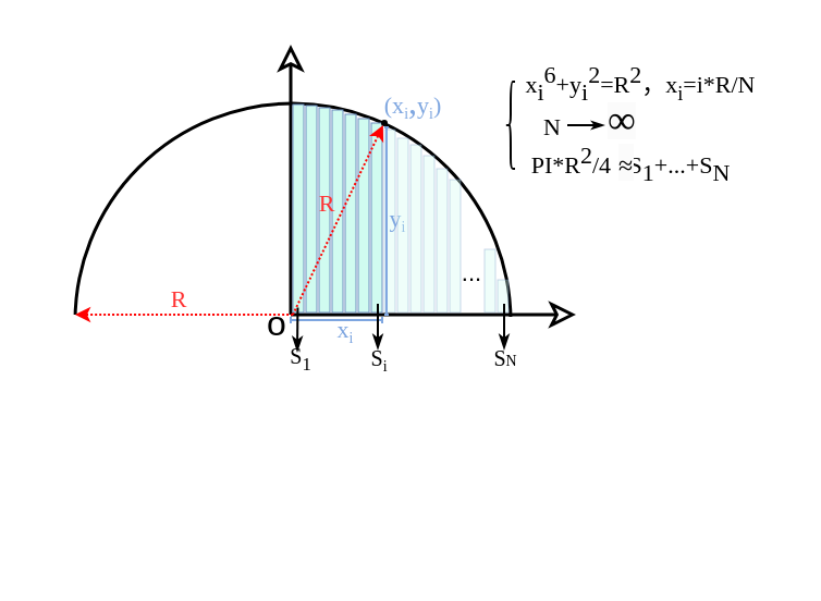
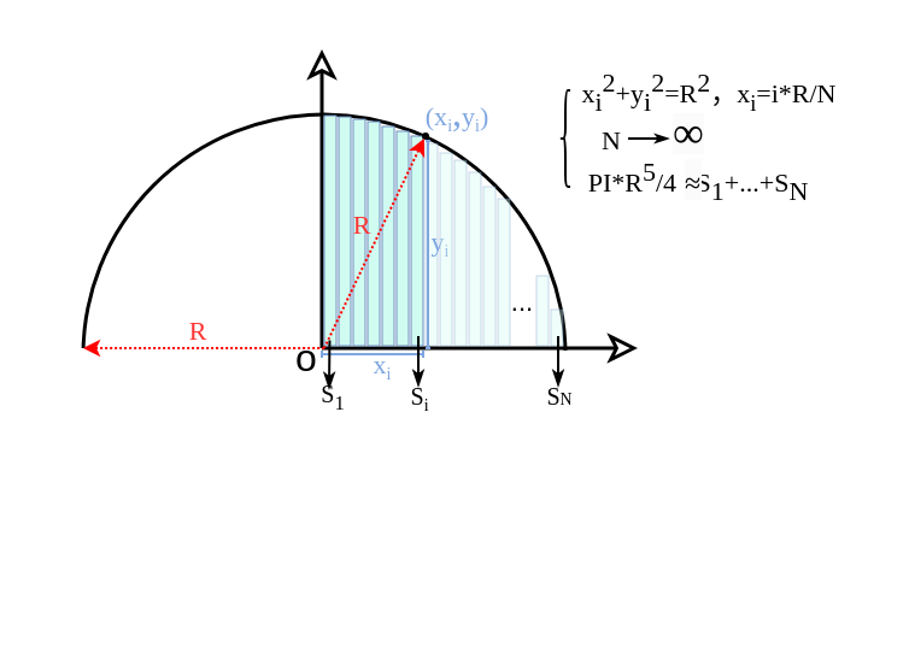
  <mxCell id="0" />
  <mxCell id="1" parent="0" />
  <mxCell id="2" value="&lt;span style=&quot;color: rgb(0, 0, 0); font-style: normal; font-variant-ligatures: normal; font-variant-caps: normal; font-weight: 400; letter-spacing: normal; orphans: 2; text-align: center; text-indent: 0px; text-transform: none; widows: 2; word-spacing: 0px; -webkit-text-stroke-width: 0px; background-color: rgb(251, 251, 251); text-decoration-thickness: initial; text-decoration-style: initial; text-decoration-color: initial; float: none; display: inline !important;&quot;&gt;&lt;font style=&quot;font-size: 18px;&quot;&gt;∞&lt;/font&gt;&lt;/span&gt;" style="text;whiteSpace=wrap;html=1;fontSize=16;fontFamily=Comic Sans MS;" parent="1" vertex="1"><mxGeometry x="277" y="38" width="20" height="2" as="geometry" /></mxCell>
  <mxCell id="3" value="" style="ellipse;whiteSpace=wrap;html=1;aspect=fixed;fontSize=16;fillStyle=auto;fillColor=#FFFFFF;strokeWidth=1.5;" parent="1" vertex="1"><mxGeometry x="34" y="47" width="200" height="200" as="geometry" /></mxCell>
  <mxCell id="4" value="" style="rounded=0;whiteSpace=wrap;html=1;fontSize=16;fillColor=#d0fbf0;strokeColor=#6c8ebf;strokeWidth=0.5;spacingLeft=0;opacity=35;" parent="1" vertex="1"><mxGeometry x="176" y="59" width="5" height="84" as="geometry" /></mxCell>
  <mxCell id="5" value="" style="endArrow=classic;html=1;rounded=0;fontSize=12;startSize=8;endSize=8;curved=1;strokeWidth=1.5;endFill=0;" parent="1" edge="1"><mxGeometry width="50" height="50" relative="1" as="geometry"><mxPoint x="133" y="144" as="sourcePoint" /><mxPoint x="264" y="144" as="targetPoint" /></mxGeometry></mxCell>
  <mxCell id="6" value="" style="endArrow=classic;html=1;rounded=0;fontSize=12;startSize=8;endSize=8;curved=1;strokeWidth=1.5;endFill=0;" parent="1" edge="1"><mxGeometry width="50" height="50" relative="1" as="geometry"><mxPoint x="133" y="144" as="sourcePoint" /><mxPoint x="133" y="20" as="targetPoint" /></mxGeometry></mxCell>
  <mxCell id="7" value="" style="rounded=0;whiteSpace=wrap;html=1;fontSize=16;fillColor=#d0fbee;strokeColor=#6c8ebf;strokeWidth=0.5;spacingLeft=0;fillStyle=auto;" parent="1" vertex="1"><mxGeometry x="134" y="47.5" width="5" height="95.5" as="geometry" /></mxCell>
  <mxCell id="8" value="o" style="text;strokeColor=none;fillColor=none;html=1;align=center;verticalAlign=middle;whiteSpace=wrap;rounded=0;fontSize=16;" parent="1" vertex="1"><mxGeometry x="117" y="138" width="20" height="20" as="geometry" /></mxCell>
  <mxCell id="9" value="" style="rounded=0;whiteSpace=wrap;html=1;fontSize=16;fillColor=#d0fbf0;strokeColor=#6c8ebf;strokeWidth=0.5;spacingLeft=0;" parent="1" vertex="1"><mxGeometry x="140" y="48" width="5" height="95" as="geometry" /></mxCell>
  <mxCell id="10" value="" style="rounded=0;whiteSpace=wrap;html=1;fontSize=16;fillColor=#d0fbf0;strokeColor=#6c8ebf;strokeWidth=0.5;spacingLeft=0;" parent="1" vertex="1"><mxGeometry x="146" y="49" width="5" height="94" as="geometry" /></mxCell>
  <mxCell id="11" value="&lt;font color=&quot;#ff3333&quot; style=&quot;font-size: 11px;&quot;&gt;R&lt;/font&gt;" style="text;strokeColor=none;fillColor=none;html=1;align=center;verticalAlign=middle;whiteSpace=wrap;rounded=0;fontSize=16;fontFamily=Comic Sans MS;" parent="1" vertex="1"><mxGeometry x="72" y="125" width="20" height="19" as="geometry" /></mxCell>
  <mxCell id="12" value="" style="rounded=0;whiteSpace=wrap;html=1;fontSize=16;fillColor=#d0fbf0;strokeColor=#6c8ebf;strokeWidth=0.5;spacingLeft=0;" parent="1" vertex="1"><mxGeometry x="152" y="50" width="5" height="93" as="geometry" /></mxCell>
  <mxCell id="13" value="" style="rounded=0;whiteSpace=wrap;html=1;fontSize=16;fillColor=#d0fbf0;strokeColor=#6c8ebf;strokeWidth=0.5;spacingLeft=0;" parent="1" vertex="1"><mxGeometry x="158" y="52" width="5" height="91" as="geometry" /></mxCell>
  <mxCell id="14" value="" style="rounded=0;whiteSpace=wrap;html=1;fontSize=16;fillColor=#d0fbf0;strokeColor=#6c8ebf;strokeWidth=0.5;spacingLeft=0;" parent="1" vertex="1"><mxGeometry x="164" y="54" width="5" height="89" as="geometry" /></mxCell>
  <mxCell id="15" value="" style="rounded=0;whiteSpace=wrap;html=1;fontSize=16;fillColor=#d0fbf0;strokeColor=#6c8ebf;strokeWidth=0.5;spacingLeft=0;" parent="1" vertex="1"><mxGeometry x="170" y="56" width="5" height="87" as="geometry" /></mxCell>
  <mxCell id="16" value="&lt;font style=&quot;font-size: 11px;&quot;&gt;(x&lt;/font&gt;&lt;font style=&quot;font-size: 8.333px;&quot;&gt;&lt;sub&gt;i&lt;/sub&gt;&lt;/font&gt;&lt;font style=&quot;&quot;&gt;,&lt;span style=&quot;font-size: 11px;&quot;&gt;y&lt;/span&gt;&lt;span style=&quot;font-size: 8.333px;&quot;&gt;&lt;sub&gt;i&lt;/sub&gt;&lt;/span&gt;&lt;span style=&quot;font-size: 11px;&quot;&gt;)&lt;/span&gt;&lt;/font&gt;" style="text;strokeColor=none;fillColor=none;html=1;align=center;verticalAlign=middle;whiteSpace=wrap;rounded=0;fontSize=16;fontColor=#7EA6E0;fontFamily=Comic Sans MS;" parent="1" vertex="1"><mxGeometry x="170" y="40" width="39" height="12" as="geometry" /></mxCell>
  <mxCell id="17" value="" style="shape=crossbar;whiteSpace=wrap;html=1;rounded=1;fontSize=16;fillColor=#007FFF;strokeColor=#7EA6E0;" parent="1" vertex="1"><mxGeometry x="133" y="145" width="42" height="3" as="geometry" /></mxCell>
  <mxCell id="18" value="" style="shape=crossbar;whiteSpace=wrap;html=1;rounded=1;fontSize=16;rotation=-90;strokeColor=#7EA6E0;" parent="1" vertex="1"><mxGeometry x="134" y="100" width="86" height="2" as="geometry" /></mxCell>
  <mxCell id="19" value="" style="endArrow=classicThin;html=1;rounded=0;fontSize=12;startSize=8;endSize=4;curved=1;strokeColor=default;strokeWidth=1;endFill=1;exitX=0.443;exitY=0.977;exitDx=0;exitDy=0;exitPerimeter=0;" parent="1" source="7" edge="1"><mxGeometry width="50" height="50" relative="1" as="geometry"><mxPoint x="134" y="144" as="sourcePoint" /><mxPoint x="136" y="161" as="targetPoint" /></mxGeometry></mxCell>
  <mxCell id="20" value="&lt;font size=&quot;1&quot;&gt;S&lt;sub&gt;1&lt;/sub&gt;&lt;/font&gt;" style="text;html=1;strokeColor=none;fillColor=none;align=center;verticalAlign=middle;whiteSpace=wrap;rounded=0;fontSize=16;fontFamily=Comic Sans MS;" parent="1" vertex="1"><mxGeometry x="124.75" y="157" width="25.5" height="10" as="geometry" /></mxCell>
  <mxCell id="21" value="" style="ellipse;whiteSpace=wrap;html=1;aspect=fixed;fontSize=16;fillColor=#000000;" parent="1" vertex="1"><mxGeometry x="175" y="55" width="2" height="2" as="geometry" /></mxCell>
  <mxCell id="22" value="&lt;font style=&quot;&quot;&gt;&lt;span style=&quot;font-size: 11px;&quot;&gt;y&lt;/span&gt;&lt;span style=&quot;font-size: 8.333px;&quot;&gt;&lt;sub&gt;i&lt;/sub&gt;&lt;/span&gt;&lt;/font&gt;" style="text;strokeColor=none;fillColor=none;html=1;align=center;verticalAlign=middle;whiteSpace=wrap;rounded=0;fontSize=16;fontColor=#7EA6E0;fontFamily=Comic Sans MS;" parent="1" vertex="1"><mxGeometry x="172.5" y="90" width="19" height="15" as="geometry" /></mxCell>
  <mxCell id="23" value="&lt;font style=&quot;&quot;&gt;&lt;span style=&quot;font-size: 11px;&quot;&gt;x&lt;/span&gt;&lt;span style=&quot;font-size: 8.333px;&quot;&gt;&lt;sub&gt;i&lt;/sub&gt;&lt;/span&gt;&lt;/font&gt;" style="text;strokeColor=none;fillColor=none;html=1;align=center;verticalAlign=middle;whiteSpace=wrap;rounded=0;fontSize=16;fontColor=#7EA6E0;fontFamily=Comic Sans MS;" parent="1" vertex="1"><mxGeometry x="149" y="141" width="19" height="15" as="geometry" /></mxCell>
  <mxCell id="24" style="edgeStyle=none;curved=1;rounded=0;orthogonalLoop=1;jettySize=auto;html=1;entryX=0.707;entryY=0.05;entryDx=0;entryDy=0;fontSize=12;startSize=8;endSize=4;dashed=1;dashPattern=1 1;strokeColor=#FF0000;entryPerimeter=0;" parent="1" target="3" edge="1"><mxGeometry relative="1" as="geometry"><mxPoint x="134" y="144" as="sourcePoint" /><mxPoint x="73" y="86" as="targetPoint" /></mxGeometry></mxCell>
  <mxCell id="25" value="" style="rounded=0;whiteSpace=wrap;html=1;fontSize=16;fillColor=#d0fbf0;strokeColor=#6c8ebf;strokeWidth=0.5;spacingLeft=0;opacity=35;" parent="1" vertex="1"><mxGeometry x="182" y="63" width="5" height="80" as="geometry" /></mxCell>
  <mxCell id="26" value="" style="rounded=0;whiteSpace=wrap;html=1;fontSize=16;fillColor=#d0fbf0;strokeColor=#6c8ebf;strokeWidth=0.5;spacingLeft=0;opacity=35;" parent="1" vertex="1"><mxGeometry x="188" y="66" width="5" height="77" as="geometry" /></mxCell>
  <mxCell id="27" value="" style="rounded=0;whiteSpace=wrap;html=1;fontSize=16;fillColor=#d0fbf0;strokeColor=#6c8ebf;strokeWidth=0.5;spacingLeft=0;opacity=35;" parent="1" vertex="1"><mxGeometry x="194" y="71" width="5" height="72" as="geometry" /></mxCell>
  <mxCell id="28" value="" style="rounded=0;whiteSpace=wrap;html=1;fontSize=16;fillColor=#d0fbf0;strokeColor=#6c8ebf;strokeWidth=0.5;spacingLeft=0;opacity=35;" parent="1" vertex="1"><mxGeometry x="200" y="77" width="5" height="66" as="geometry" /></mxCell>
  <mxCell id="29" value="" style="rounded=0;whiteSpace=wrap;html=1;fontSize=16;fillColor=#d0fbf0;strokeColor=#6c8ebf;strokeWidth=0.5;spacingLeft=0;opacity=35;" parent="1" vertex="1"><mxGeometry x="206" y="82" width="5" height="61" as="geometry" /></mxCell>
  <mxCell id="30" value="&lt;span style=&quot;font-size: 11px;&quot;&gt;...&lt;/span&gt;" style="text;strokeColor=none;fillColor=none;html=1;align=center;verticalAlign=middle;whiteSpace=wrap;rounded=0;fontSize=16;" parent="1" vertex="1"><mxGeometry x="207" y="115" width="19" height="15" as="geometry" /></mxCell>
  <mxCell id="31" value="" style="rounded=0;whiteSpace=wrap;html=1;fontSize=16;strokeColor=none;" parent="1" vertex="1"><mxGeometry x="34" y="194" width="194" height="60" as="geometry" /></mxCell>
  <mxCell id="32" value="" style="rounded=0;whiteSpace=wrap;html=1;fontSize=16;strokeColor=none;" parent="1" vertex="1"><mxGeometry x="20" y="144" width="32" height="60" as="geometry" /></mxCell>
  <mxCell id="33" value="" style="rounded=0;whiteSpace=wrap;html=1;fontSize=16;strokeColor=none;" parent="1" vertex="1"><mxGeometry x="211" y="145" width="32" height="60" as="geometry" /></mxCell>
  <mxCell id="34" style="edgeStyle=none;curved=1;rounded=0;orthogonalLoop=1;jettySize=auto;html=1;fontSize=12;startSize=8;endSize=4;dashed=1;dashPattern=1 1;strokeColor=#FF0000;" parent="1" edge="1"><mxGeometry relative="1" as="geometry"><mxPoint x="134" y="144" as="sourcePoint" /><mxPoint x="34" y="144" as="targetPoint" /></mxGeometry></mxCell>
- <mxCell id="35" value="x&lt;sub style=&quot;font-size: 11px;&quot;&gt;i&lt;/sub&gt;&lt;sup style=&quot;font-size: 11px;&quot;&gt;6&lt;/sup&gt;+y&lt;sub style=&quot;font-size: 11px;&quot;&gt;i&lt;/sub&gt;&lt;sup style=&quot;font-size: 11px;&quot;&gt;2&lt;/sup&gt;=R&lt;sup style=&quot;font-size: 11px;&quot;&gt;2&lt;/sup&gt;，x&lt;sub style=&quot;border-color: var(--border-color);&quot;&gt;i&lt;/sub&gt;=i*R/N&lt;span style=&quot;font-size: 11px;&quot;&gt;&lt;br&gt;&lt;/span&gt;" style="text;html=1;strokeColor=none;fillColor=none;align=center;verticalAlign=middle;whiteSpace=wrap;rounded=0;fontSize=11;fontFamily=Comic Sans MS;" parent="1" vertex="1"><mxGeometry x="233" y="27" width="122" height="22" as="geometry" /></mxCell>
- <mxCell id="36" value="&lt;div style=&quot;text-align: left;&quot;&gt;&lt;span style=&quot;background-color: initial;&quot;&gt;PI*R&lt;/span&gt;&lt;sup style=&quot;background-color: initial; border-color: var(--border-color); font-size: 11px;&quot;&gt;2&lt;/sup&gt;&lt;span style=&quot;background-color: initial;&quot;&gt;/4&amp;nbsp; &amp;nbsp;S&lt;/span&gt;&lt;sub style=&quot;background-color: initial; border-color: var(--border-color); font-size: 11px;&quot;&gt;1&lt;/sub&gt;&lt;span style=&quot;background-color: initial;&quot;&gt;+...+S&lt;/span&gt;&lt;sub style=&quot;background-color: initial; border-color: var(--border-color); font-size: 11px;&quot;&gt;N&lt;/sub&gt;&lt;/div&gt;" style="text;html=1;strokeColor=none;fillColor=none;align=center;verticalAlign=middle;whiteSpace=wrap;rounded=0;fontSize=11;fontFamily=Comic Sans MS;" parent="1" vertex="1"><mxGeometry x="224.75" y="62" width="128.5" height="25" as="geometry" /></mxCell>
+ <mxCell id="35" value="x&lt;sub style=&quot;font-size: 11px;&quot;&gt;i&lt;/sub&gt;&lt;sup style=&quot;font-size: 11px;&quot;&gt;2&lt;/sup&gt;+y&lt;sub style=&quot;font-size: 11px;&quot;&gt;i&lt;/sub&gt;&lt;sup style=&quot;font-size: 11px;&quot;&gt;2&lt;/sup&gt;=R&lt;sup style=&quot;font-size: 11px;&quot;&gt;2&lt;/sup&gt;，x&lt;sub style=&quot;border-color: var(--border-color);&quot;&gt;i&lt;/sub&gt;=i*R/N&lt;span style=&quot;font-size: 11px;&quot;&gt;&lt;br&gt;&lt;/span&gt;" style="text;html=1;strokeColor=none;fillColor=none;align=center;verticalAlign=middle;whiteSpace=wrap;rounded=0;fontSize=11;fontFamily=Comic Sans MS;" parent="1" vertex="1"><mxGeometry x="233" y="27" width="122" height="22" as="geometry" /></mxCell>
+ <mxCell id="36" value="&lt;div style=&quot;text-align: left;&quot;&gt;&lt;span style=&quot;background-color: initial;&quot;&gt;PI*R&lt;/span&gt;&lt;sup style=&quot;background-color: initial; border-color: var(--border-color); font-size: 11px;&quot;&gt;5&lt;/sup&gt;&lt;span style=&quot;background-color: initial;&quot;&gt;/4&amp;nbsp; &amp;nbsp;S&lt;/span&gt;&lt;sub style=&quot;background-color: initial; border-color: var(--border-color); font-size: 11px;&quot;&gt;1&lt;/sub&gt;&lt;span style=&quot;background-color: initial;&quot;&gt;+...+S&lt;/span&gt;&lt;sub style=&quot;background-color: initial; border-color: var(--border-color); font-size: 11px;&quot;&gt;N&lt;/sub&gt;&lt;/div&gt;" style="text;html=1;strokeColor=none;fillColor=none;align=center;verticalAlign=middle;whiteSpace=wrap;rounded=0;fontSize=11;fontFamily=Comic Sans MS;" parent="1" vertex="1"><mxGeometry x="224.75" y="62" width="128.5" height="25" as="geometry" /></mxCell>
  <mxCell id="37" value="" style="endArrow=classicThin;html=1;rounded=0;fontSize=12;startSize=8;endSize=4;curved=1;strokeColor=default;strokeWidth=1;endFill=1;exitX=0.443;exitY=0.977;exitDx=0;exitDy=0;exitPerimeter=0;" parent="1" edge="1"><mxGeometry width="50" height="50" relative="1" as="geometry"><mxPoint x="173" y="139" as="sourcePoint" /><mxPoint x="173" y="160" as="targetPoint" /></mxGeometry></mxCell>
  <mxCell id="38" value="&lt;font size=&quot;1&quot;&gt;S&lt;/font&gt;&lt;span style=&quot;font-size: 8.333px;&quot;&gt;&lt;sub&gt;i&lt;/sub&gt;&lt;/span&gt;" style="text;html=1;strokeColor=none;fillColor=none;align=center;verticalAlign=middle;whiteSpace=wrap;rounded=0;fontSize=16;fontFamily=Comic Sans MS;" parent="1" vertex="1"><mxGeometry x="160.5" y="155" width="25.5" height="13" as="geometry" /></mxCell>
  <mxCell id="39" value="" style="rounded=0;whiteSpace=wrap;html=1;fontSize=16;fillColor=#d0fbf0;strokeColor=#6c8ebf;strokeWidth=0.5;spacingLeft=0;opacity=35;" parent="1" vertex="1"><mxGeometry x="228" y="128" width="5" height="15" as="geometry" /></mxCell>
  <mxCell id="40" value="" style="endArrow=classicThin;html=1;rounded=0;fontSize=12;startSize=8;endSize=4;curved=1;strokeColor=default;strokeWidth=1;endFill=1;exitX=0.443;exitY=0.977;exitDx=0;exitDy=0;exitPerimeter=0;" parent="1" edge="1"><mxGeometry width="50" height="50" relative="1" as="geometry"><mxPoint x="231" y="139" as="sourcePoint" /><mxPoint x="231" y="160" as="targetPoint" /></mxGeometry></mxCell>
  <mxCell id="41" value="&lt;font size=&quot;1&quot;&gt;S&lt;/font&gt;&lt;span style=&quot;font-size: 6.944px;&quot;&gt;N&lt;/span&gt;" style="text;html=1;strokeColor=none;fillColor=none;align=center;verticalAlign=middle;whiteSpace=wrap;rounded=0;fontSize=16;fontFamily=Comic Sans MS;" parent="1" vertex="1"><mxGeometry x="218.5" y="155" width="25.5" height="13" as="geometry" /></mxCell>
  <mxCell id="42" value="" style="shape=curlyBracket;whiteSpace=wrap;html=1;rounded=1;labelPosition=left;verticalLabelPosition=middle;align=right;verticalAlign=middle;fontSize=16;fontFamily=Comic Sans MS;" parent="1" vertex="1"><mxGeometry x="232" y="37" width="4" height="40" as="geometry" /></mxCell>
  <mxCell id="43" value="" style="rounded=0;whiteSpace=wrap;html=1;fontSize=16;fillColor=#d0fbf0;strokeColor=#6c8ebf;strokeWidth=0.5;spacingLeft=0;opacity=35;" parent="1" vertex="1"><mxGeometry x="222" y="114" width="5" height="29" as="geometry" /></mxCell>
  <mxCell id="44" value="N" style="text;html=1;strokeColor=none;fillColor=none;align=center;verticalAlign=middle;whiteSpace=wrap;rounded=0;fontSize=11;fontFamily=Comic Sans MS;" parent="1" vertex="1"><mxGeometry x="237" y="51" width="33" height="14" as="geometry" /></mxCell>
  <mxCell id="45" value="" style="endArrow=classicThin;html=1;rounded=0;fontSize=12;startSize=8;endSize=3;curved=1;endFill=1;fontFamily=Comic Sans MS;" parent="1" edge="1"><mxGeometry width="50" height="50" relative="1" as="geometry"><mxPoint x="260" y="57" as="sourcePoint" /><mxPoint x="277" y="57" as="targetPoint" /></mxGeometry></mxCell>
  <mxCell id="46" value="&lt;font color=&quot;#ff3333&quot; style=&quot;font-size: 11px;&quot;&gt;R&lt;/font&gt;" style="text;strokeColor=none;fillColor=none;html=1;align=center;verticalAlign=middle;whiteSpace=wrap;rounded=0;fontSize=16;fontFamily=Comic Sans MS;" parent="1" vertex="1"><mxGeometry x="140" y="81" width="20" height="19" as="geometry" /></mxCell>
  <mxCell id="47" value="&lt;span style=&quot;color: rgb(0, 0, 0); font-family: &amp;quot;Comic Sans MS&amp;quot;; font-style: normal; font-variant-ligatures: normal; font-variant-caps: normal; font-weight: 400; letter-spacing: normal; orphans: 2; text-align: center; text-indent: 0px; text-transform: none; widows: 2; word-spacing: 0px; -webkit-text-stroke-width: 0px; background-color: rgb(251, 251, 251); text-decoration-thickness: initial; text-decoration-style: initial; text-decoration-color: initial; float: none; display: inline !important;&quot;&gt;&lt;font style=&quot;font-size: 12px;&quot;&gt;≈&lt;/font&gt;&lt;/span&gt;" style="text;whiteSpace=wrap;html=1;fontSize=16;" vertex="1" parent="1"><mxGeometry x="282" y="58" width="40" height="40" as="geometry" /></mxCell>
